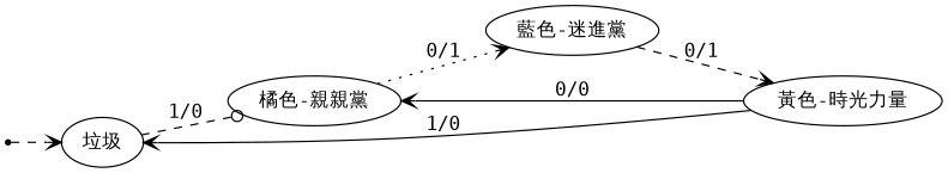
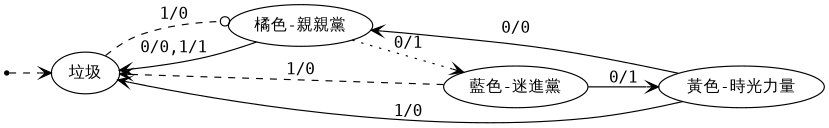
  digraph {
    fontname="DejaVu Sans Mono"
    rankdir=LR
    node [fontname="DejaVu Sans Mono"]
    edge [arrowhead=vee fontname="DejaVu Sans Mono" style=solid]
    INIT [shape=point]
    n2 [label="垃圾"]
    n3 [label="橘色-親親黨"]
    n4 [label="藍色-迷進黨"]
    n5 [label="黃色-時光力量"]
    INIT -> n2 [style=dashed]
    n2 -> n3 [arrowhead=odot label="1/0" style=dashed]
+   n3 -> n2 [label="0/0,1/1"]
    n3 -> n4 [label="0/1" style=dotted]
-   n4 -> n5 [label="0/1" style=dashed]
+   n4 -> n2 [label="1/0" style=dashed]
+   n4 -> n5 [label="0/1"]
    n5 -> n2 [label="1/0"]
    n5 -> n3 [label="0/0"]
  }
